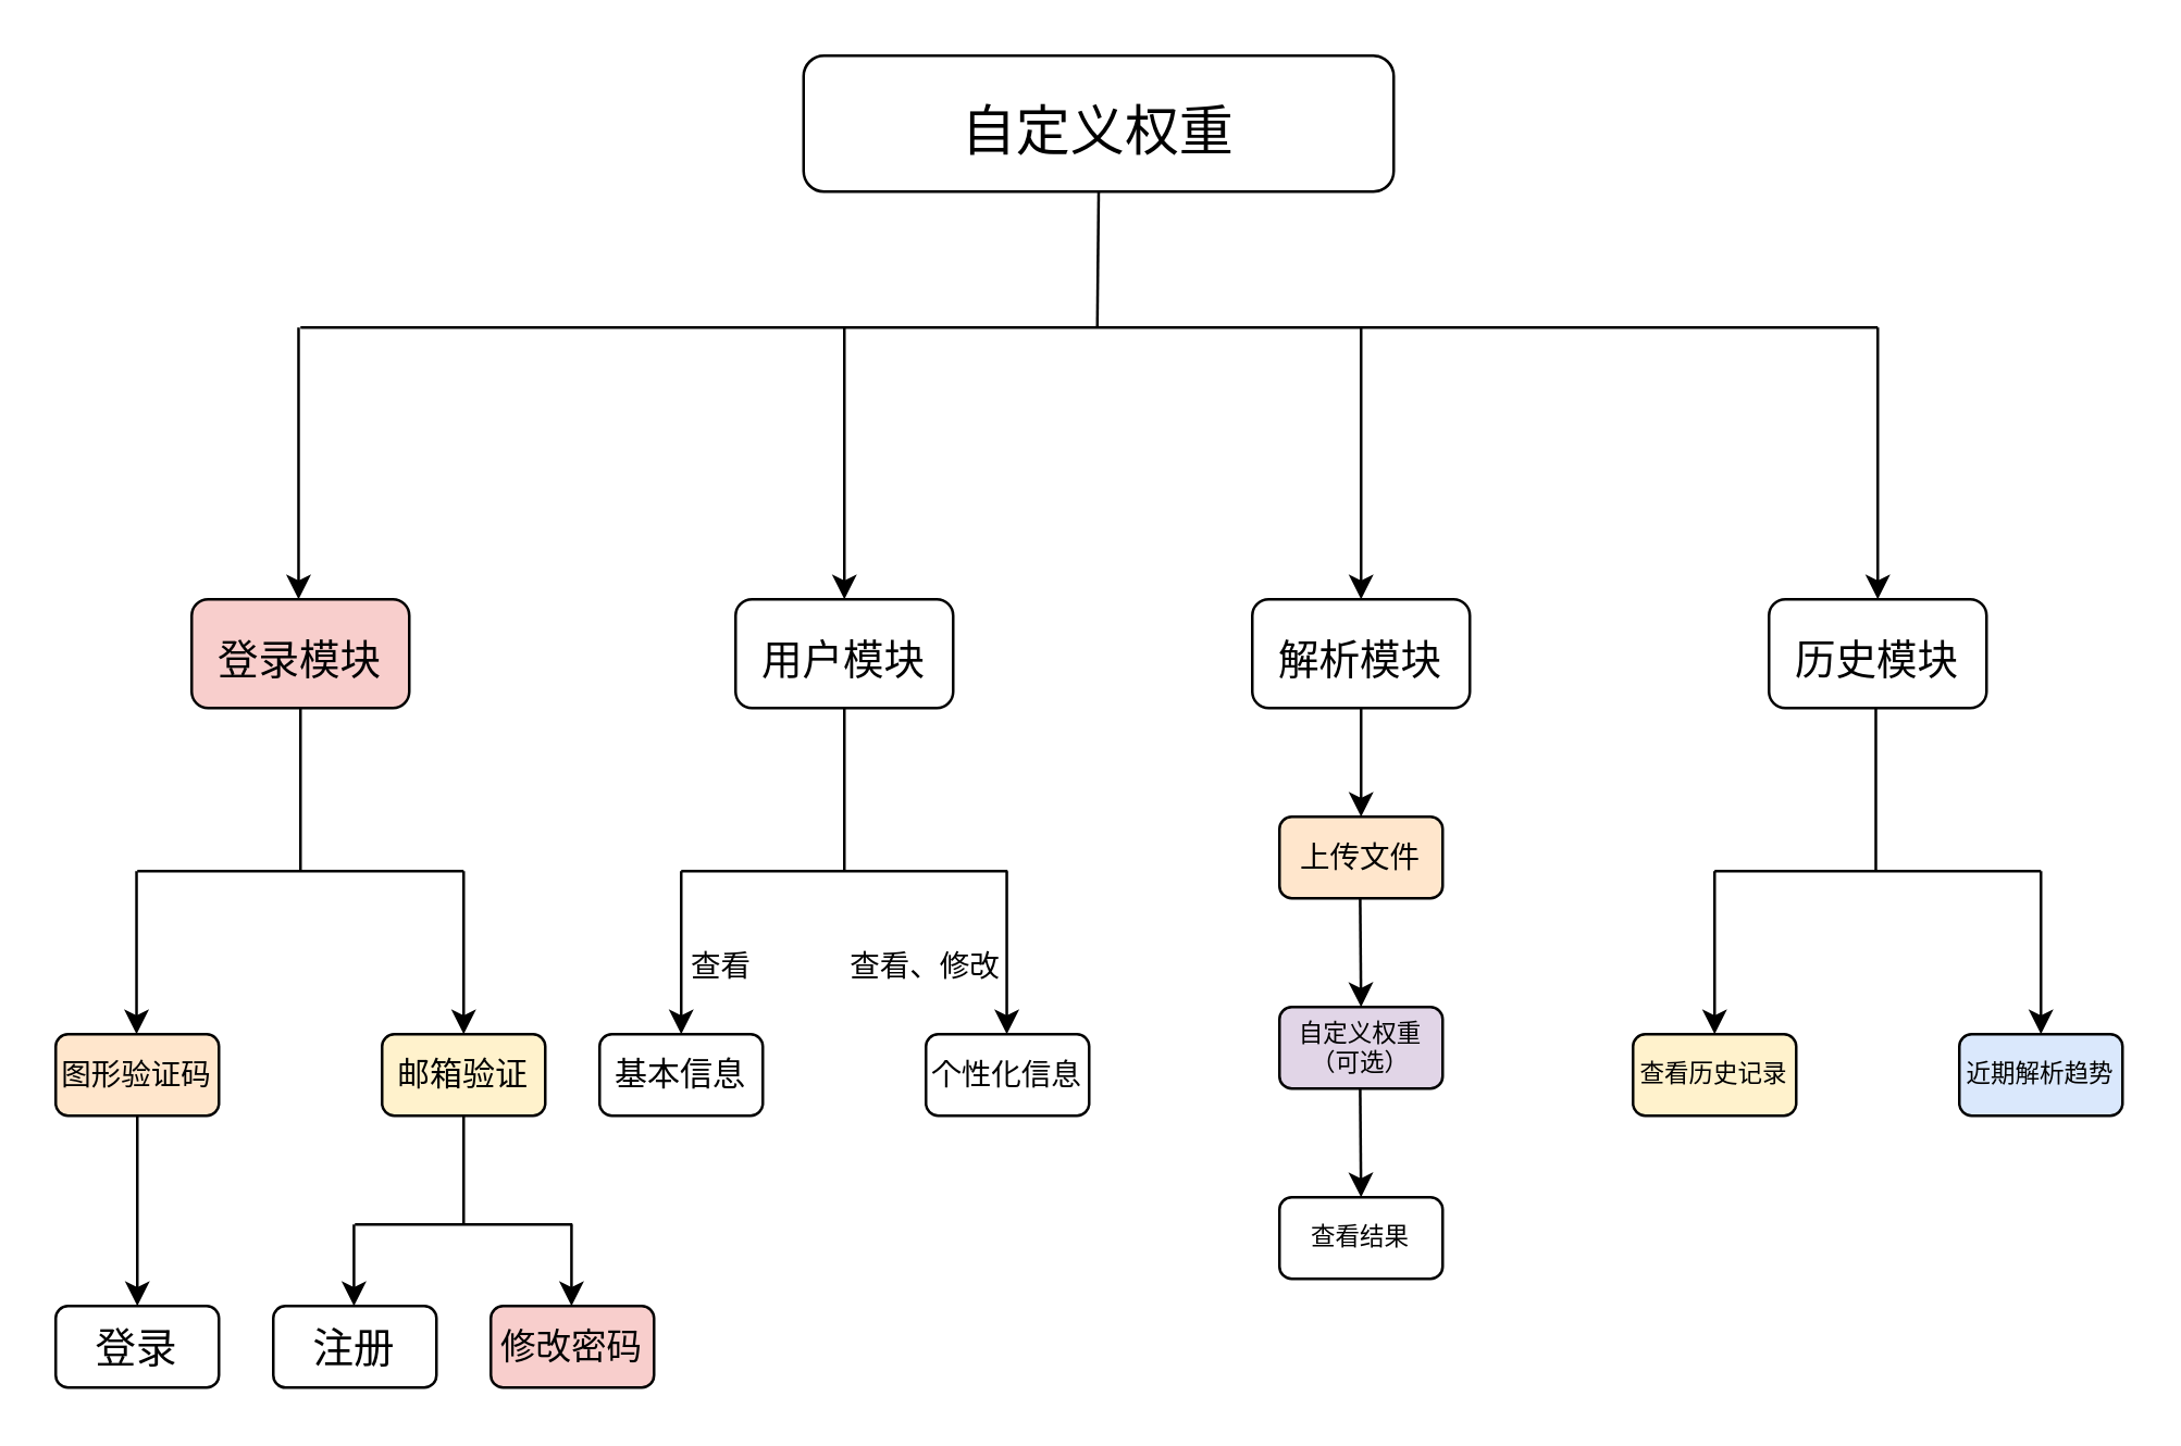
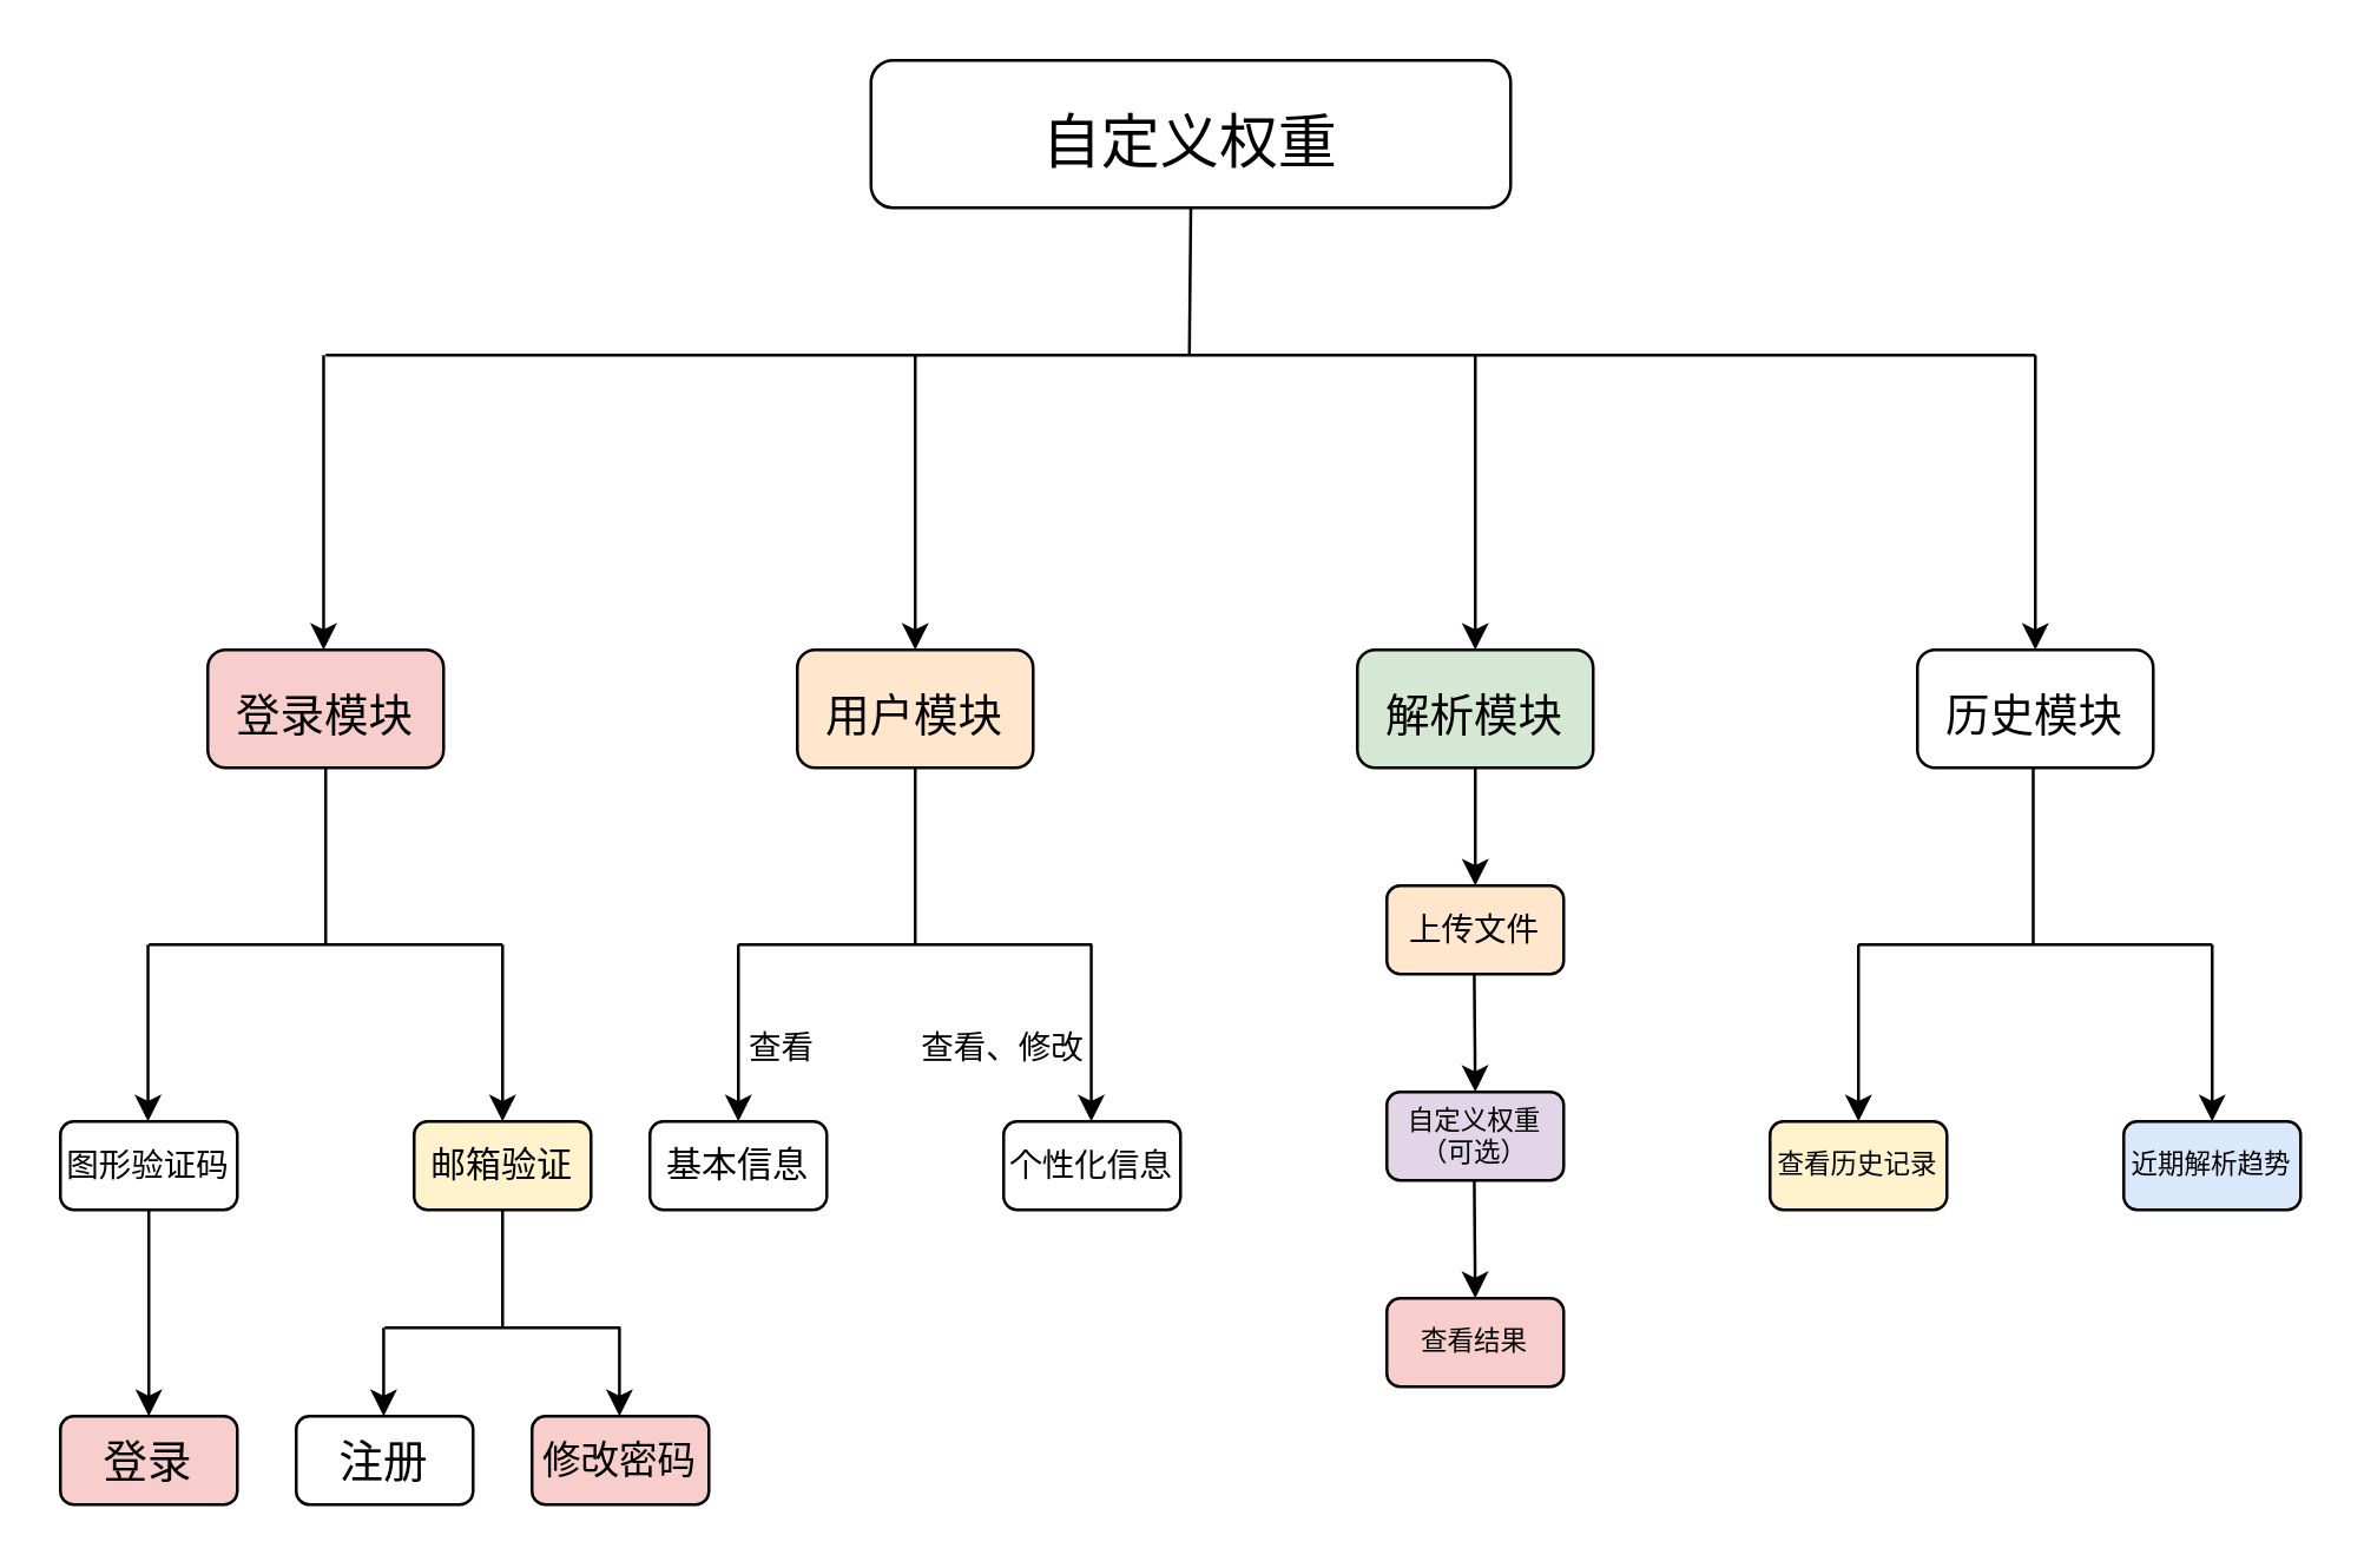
  <mxCell id="0" />
  <mxCell id="1" parent="0" />
  <mxCell id="2" value="&lt;font style=&quot;font-size: 20px;&quot;&gt;自定义权重&lt;/font&gt;" style="rounded=1;whiteSpace=wrap;html=1;fontSize=25;" vertex="1" parent="1"><mxGeometry x="295" y="20" width="217" height="50" as="geometry" /></mxCell>
  <mxCell id="3" value="" style="endArrow=classic;html=1;fontSize=25;" edge="1" parent="1"><mxGeometry width="50" height="50" relative="1" as="geometry"><mxPoint x="310" y="120" as="sourcePoint" /><mxPoint x="310" y="220" as="targetPoint" /></mxGeometry></mxCell>
  <mxCell id="4" value="" style="endArrow=classic;html=1;fontSize=25;" edge="1" parent="1"><mxGeometry width="50" height="50" relative="1" as="geometry"><mxPoint x="500" y="120" as="sourcePoint" /><mxPoint x="500" y="220" as="targetPoint" /></mxGeometry></mxCell>
  <mxCell id="5" value="" style="endArrow=classic;html=1;fontSize=25;" edge="1" parent="1"><mxGeometry width="50" height="50" relative="1" as="geometry"><mxPoint x="690" y="120" as="sourcePoint" /><mxPoint x="690" y="220" as="targetPoint" /></mxGeometry></mxCell>
  <mxCell id="6" value="&lt;font style=&quot;font-size: 15px;&quot;&gt;登录模块&lt;/font&gt;" style="rounded=1;whiteSpace=wrap;html=1;fontSize=20;fillColor=#f8cecc;" vertex="1" parent="1"><mxGeometry x="70" y="220" width="80" height="40" as="geometry" /></mxCell>
  <mxCell id="7" value="" style="endArrow=none;html=1;fontSize=20;" edge="1" parent="1"><mxGeometry width="50" height="50" relative="1" as="geometry"><mxPoint x="110" y="320" as="sourcePoint" /><mxPoint x="110" y="260" as="targetPoint" /></mxGeometry></mxCell>
  <mxCell id="8" value="" style="endArrow=classic;html=1;fontSize=20;" edge="1" parent="1"><mxGeometry width="50" height="50" relative="1" as="geometry"><mxPoint x="49.71" y="320" as="sourcePoint" /><mxPoint x="49.71" y="380" as="targetPoint" /></mxGeometry></mxCell>
- <mxCell id="9" value="图形验证码" style="rounded=1;whiteSpace=wrap;html=1;fontSize=11;fillColor=#ffe6cc;" vertex="1" parent="1"><mxGeometry x="20" y="380" width="60" height="30" as="geometry" /></mxCell>
- <mxCell id="10" value="&lt;font style=&quot;font-size: 15px;&quot;&gt;用户模块&lt;/font&gt;" style="rounded=1;whiteSpace=wrap;html=1;fontSize=20;" vertex="1" parent="1"><mxGeometry x="270" y="220" width="80" height="40" as="geometry" /></mxCell>
+ <mxCell id="9" value="图形验证码" style="rounded=1;whiteSpace=wrap;html=1;fontSize=11;" vertex="1" parent="1"><mxGeometry x="20" y="380" width="60" height="30" as="geometry" /></mxCell>
+ <mxCell id="10" value="&lt;font style=&quot;font-size: 15px;&quot;&gt;用户模块&lt;/font&gt;" style="rounded=1;whiteSpace=wrap;html=1;fontSize=20;fillColor=#ffe6cc;" vertex="1" parent="1"><mxGeometry x="270" y="220" width="80" height="40" as="geometry" /></mxCell>
  <mxCell id="11" value="" style="edgeStyle=none;html=1;fontSize=11;" edge="1" parent="1" source="12"><mxGeometry relative="1" as="geometry"><mxPoint x="500" y="300" as="targetPoint" /></mxGeometry></mxCell>
- <mxCell id="12" value="&lt;font style=&quot;font-size: 15px;&quot;&gt;解析模块&lt;/font&gt;" style="rounded=1;whiteSpace=wrap;html=1;fontSize=20;" vertex="1" parent="1"><mxGeometry x="460" y="220" width="80" height="40" as="geometry" /></mxCell>
+ <mxCell id="12" value="&lt;font style=&quot;font-size: 15px;&quot;&gt;解析模块&lt;/font&gt;" style="rounded=1;whiteSpace=wrap;html=1;fontSize=20;fillColor=#d5e8d4;" vertex="1" parent="1"><mxGeometry x="460" y="220" width="80" height="40" as="geometry" /></mxCell>
  <mxCell id="13" value="&lt;font style=&quot;font-size: 15px;&quot;&gt;历史模块&lt;/font&gt;" style="rounded=1;whiteSpace=wrap;html=1;fontSize=20;" vertex="1" parent="1"><mxGeometry x="650" y="220" width="80" height="40" as="geometry" /></mxCell>
  <mxCell id="14" value="" style="endArrow=none;html=1;fontSize=20;entryX=0.5;entryY=1;entryDx=0;entryDy=0;" edge="1" parent="1" target="2"><mxGeometry width="50" height="50" relative="1" as="geometry"><mxPoint x="403" y="120" as="sourcePoint" /><mxPoint x="430" y="130" as="targetPoint" /></mxGeometry></mxCell>
  <mxCell id="15" value="邮箱验证" style="rounded=1;whiteSpace=wrap;html=1;fontSize=12;fillColor=#fff2cc;" vertex="1" parent="1"><mxGeometry x="140" y="380" width="60" height="30" as="geometry" /></mxCell>
  <mxCell id="16" value="&lt;font style=&quot;font-size: 13px;&quot;&gt;修改密码&lt;/font&gt;" style="rounded=1;whiteSpace=wrap;html=1;fontSize=13;fillColor=#f8cecc;" vertex="1" parent="1"><mxGeometry x="180" y="480" width="60" height="30" as="geometry" /></mxCell>
  <mxCell id="17" value="注册" style="rounded=1;whiteSpace=wrap;html=1;fontSize=15;" vertex="1" parent="1"><mxGeometry x="100" y="480" width="60" height="30" as="geometry" /></mxCell>
  <mxCell id="18" value="" style="endArrow=classic;html=1;fontSize=11;entryX=0.5;entryY=0;entryDx=0;entryDy=0;" edge="1" parent="1" target="15"><mxGeometry width="50" height="50" relative="1" as="geometry"><mxPoint x="170" y="320" as="sourcePoint" /><mxPoint x="240" y="270" as="targetPoint" /><Array as="points"><mxPoint x="170" y="340" /></Array></mxGeometry></mxCell>
  <mxCell id="19" value="" style="endArrow=none;html=1;fontSize=11;" edge="1" parent="1"><mxGeometry width="50" height="50" relative="1" as="geometry"><mxPoint x="170" y="450" as="sourcePoint" /><mxPoint x="170" y="410" as="targetPoint" /></mxGeometry></mxCell>
  <mxCell id="20" value="" style="endArrow=none;html=1;fontSize=11;" edge="1" parent="1"><mxGeometry width="50" height="50" relative="1" as="geometry"><mxPoint x="130" y="450" as="sourcePoint" /><mxPoint x="210" y="450" as="targetPoint" /></mxGeometry></mxCell>
  <mxCell id="21" value="" style="endArrow=classic;html=1;fontSize=11;entryX=0.5;entryY=0;entryDx=0;entryDy=0;" edge="1" parent="1"><mxGeometry width="50" height="50" relative="1" as="geometry"><mxPoint x="129.66" y="450" as="sourcePoint" /><mxPoint x="129.66" y="480" as="targetPoint" /></mxGeometry></mxCell>
  <mxCell id="22" value="" style="endArrow=classic;html=1;fontSize=11;entryX=0.5;entryY=0;entryDx=0;entryDy=0;" edge="1" parent="1"><mxGeometry width="50" height="50" relative="1" as="geometry"><mxPoint x="209.66" y="450" as="sourcePoint" /><mxPoint x="209.66" y="480" as="targetPoint" /></mxGeometry></mxCell>
  <mxCell id="23" value="" style="endArrow=classic;html=1;fontSize=11;exitX=0.5;exitY=1;exitDx=0;exitDy=0;" edge="1" parent="1" source="9"><mxGeometry width="50" height="50" relative="1" as="geometry"><mxPoint x="20" y="490" as="sourcePoint" /><mxPoint x="50" y="480" as="targetPoint" /></mxGeometry></mxCell>
- <mxCell id="24" value="登录" style="rounded=1;whiteSpace=wrap;html=1;fontSize=15;" vertex="1" parent="1"><mxGeometry x="20" y="480" width="60" height="30" as="geometry" /></mxCell>
+ <mxCell id="24" value="登录" style="rounded=1;whiteSpace=wrap;html=1;fontSize=15;fillColor=#f8cecc;" vertex="1" parent="1"><mxGeometry x="20" y="480" width="60" height="30" as="geometry" /></mxCell>
  <mxCell id="25" value="" style="endArrow=none;html=1;fontSize=15;" edge="1" parent="1"><mxGeometry width="50" height="50" relative="1" as="geometry"><mxPoint x="310" y="320" as="sourcePoint" /><mxPoint x="310" y="260" as="targetPoint" /></mxGeometry></mxCell>
  <mxCell id="26" value="" style="endArrow=none;html=1;fontSize=15;" edge="1" parent="1"><mxGeometry width="50" height="50" relative="1" as="geometry"><mxPoint x="50" y="320" as="sourcePoint" /><mxPoint x="170" y="320" as="targetPoint" /></mxGeometry></mxCell>
  <mxCell id="27" value="" style="endArrow=none;html=1;fontSize=15;" edge="1" parent="1"><mxGeometry width="50" height="50" relative="1" as="geometry"><mxPoint x="250" y="320" as="sourcePoint" /><mxPoint x="370" y="320" as="targetPoint" /></mxGeometry></mxCell>
  <mxCell id="28" value="" style="endArrow=classic;html=1;fontSize=20;" edge="1" parent="1"><mxGeometry width="50" height="50" relative="1" as="geometry"><mxPoint x="250" y="320" as="sourcePoint" /><mxPoint x="250" y="380" as="targetPoint" /><Array as="points"><mxPoint x="250" y="350" /></Array></mxGeometry></mxCell>
  <mxCell id="29" value="基本信息" style="rounded=1;whiteSpace=wrap;html=1;fontSize=12;" vertex="1" parent="1"><mxGeometry x="220" y="380" width="60" height="30" as="geometry" /></mxCell>
  <mxCell id="30" value="个性化信息" style="rounded=1;whiteSpace=wrap;html=1;fontSize=11;" vertex="1" parent="1"><mxGeometry x="340" y="380" width="60" height="30" as="geometry" /></mxCell>
  <mxCell id="31" value="" style="endArrow=classic;html=1;fontSize=20;" edge="1" parent="1"><mxGeometry width="50" height="50" relative="1" as="geometry"><mxPoint x="369.72" y="320" as="sourcePoint" /><mxPoint x="369.72" y="380" as="targetPoint" /><Array as="points"><mxPoint x="369.72" y="350" /></Array></mxGeometry></mxCell>
  <mxCell id="32" value="查看" style="text;html=1;strokeColor=none;fillColor=none;align=center;verticalAlign=middle;whiteSpace=wrap;rounded=0;fontSize=11;" vertex="1" parent="1"><mxGeometry x="240" y="340" width="50" height="30" as="geometry" /></mxCell>
  <mxCell id="33" value="查看、修改" style="text;html=1;strokeColor=none;fillColor=none;align=center;verticalAlign=middle;whiteSpace=wrap;rounded=0;fontSize=11;" vertex="1" parent="1"><mxGeometry x="300" y="340" width="80" height="30" as="geometry" /></mxCell>
  <mxCell id="34" value="" style="endArrow=classic;html=1;fontSize=25;" edge="1" parent="1"><mxGeometry width="50" height="50" relative="1" as="geometry"><mxPoint x="109.29" y="120" as="sourcePoint" /><mxPoint x="109.29" y="220" as="targetPoint" /></mxGeometry></mxCell>
  <mxCell id="35" value="上传文件" style="rounded=1;whiteSpace=wrap;html=1;fontSize=11;fillColor=#ffe6cc;" vertex="1" parent="1"><mxGeometry x="470" y="300" width="60" height="30" as="geometry" /></mxCell>
  <mxCell id="36" value="" style="edgeStyle=none;html=1;fontSize=11;" edge="1" parent="1"><mxGeometry relative="1" as="geometry"><mxPoint x="499.66" y="330" as="sourcePoint" /><mxPoint x="500" y="370" as="targetPoint" /></mxGeometry></mxCell>
  <mxCell id="37" value="自定义权重（可选）" style="rounded=1;whiteSpace=wrap;html=1;fontSize=9;fillColor=#e1d5e7;" vertex="1" parent="1"><mxGeometry x="470" y="370" width="60" height="30" as="geometry" /></mxCell>
  <mxCell id="38" value="" style="edgeStyle=none;html=1;fontSize=11;" edge="1" parent="1"><mxGeometry relative="1" as="geometry"><mxPoint x="499.66" y="400" as="sourcePoint" /><mxPoint x="500" y="440" as="targetPoint" /></mxGeometry></mxCell>
- <mxCell id="39" value="查看结果" style="rounded=1;whiteSpace=wrap;html=1;fontSize=9;" vertex="1" parent="1"><mxGeometry x="470" y="440" width="60" height="30" as="geometry" /></mxCell>
+ <mxCell id="39" value="查看结果" style="rounded=1;whiteSpace=wrap;html=1;fontSize=9;fillColor=#f8cecc;" vertex="1" parent="1"><mxGeometry x="470" y="440" width="60" height="30" as="geometry" /></mxCell>
  <mxCell id="40" value="" style="endArrow=none;html=1;fontSize=15;" edge="1" parent="1"><mxGeometry width="50" height="50" relative="1" as="geometry"><mxPoint x="689.29" y="320" as="sourcePoint" /><mxPoint x="689.29" y="260" as="targetPoint" /></mxGeometry></mxCell>
  <mxCell id="41" value="" style="endArrow=none;html=1;fontSize=15;" edge="1" parent="1"><mxGeometry width="50" height="50" relative="1" as="geometry"><mxPoint x="630" y="320" as="sourcePoint" /><mxPoint x="750" y="320" as="targetPoint" /></mxGeometry></mxCell>
  <mxCell id="42" value="" style="endArrow=classic;html=1;fontSize=11;entryX=0.5;entryY=0;entryDx=0;entryDy=0;" edge="1" parent="1"><mxGeometry width="50" height="50" relative="1" as="geometry"><mxPoint x="630" y="320" as="sourcePoint" /><mxPoint x="630" y="380" as="targetPoint" /><Array as="points"><mxPoint x="630" y="340" /></Array></mxGeometry></mxCell>
  <mxCell id="43" value="" style="endArrow=classic;html=1;fontSize=11;entryX=0.5;entryY=0;entryDx=0;entryDy=0;" edge="1" parent="1"><mxGeometry width="50" height="50" relative="1" as="geometry"><mxPoint x="750" y="320" as="sourcePoint" /><mxPoint x="750" y="380" as="targetPoint" /><Array as="points"><mxPoint x="750" y="340" /></Array></mxGeometry></mxCell>
  <mxCell id="44" value="查看历史记录" style="rounded=1;whiteSpace=wrap;html=1;fontSize=9;fillColor=#fff2cc;" vertex="1" parent="1"><mxGeometry x="600" y="380" width="60" height="30" as="geometry" /></mxCell>
  <mxCell id="45" value="近期解析趋势" style="rounded=1;whiteSpace=wrap;html=1;fontSize=9;fillColor=#dae8fc;" vertex="1" parent="1"><mxGeometry x="720" y="380" width="60" height="30" as="geometry" /></mxCell>
  <mxCell id="46" value="" style="endArrow=none;html=1;fontSize=9;" edge="1" parent="1"><mxGeometry width="50" height="50" relative="1" as="geometry"><mxPoint x="110" y="120" as="sourcePoint" /><mxPoint x="690" y="120" as="targetPoint" /></mxGeometry></mxCell>
